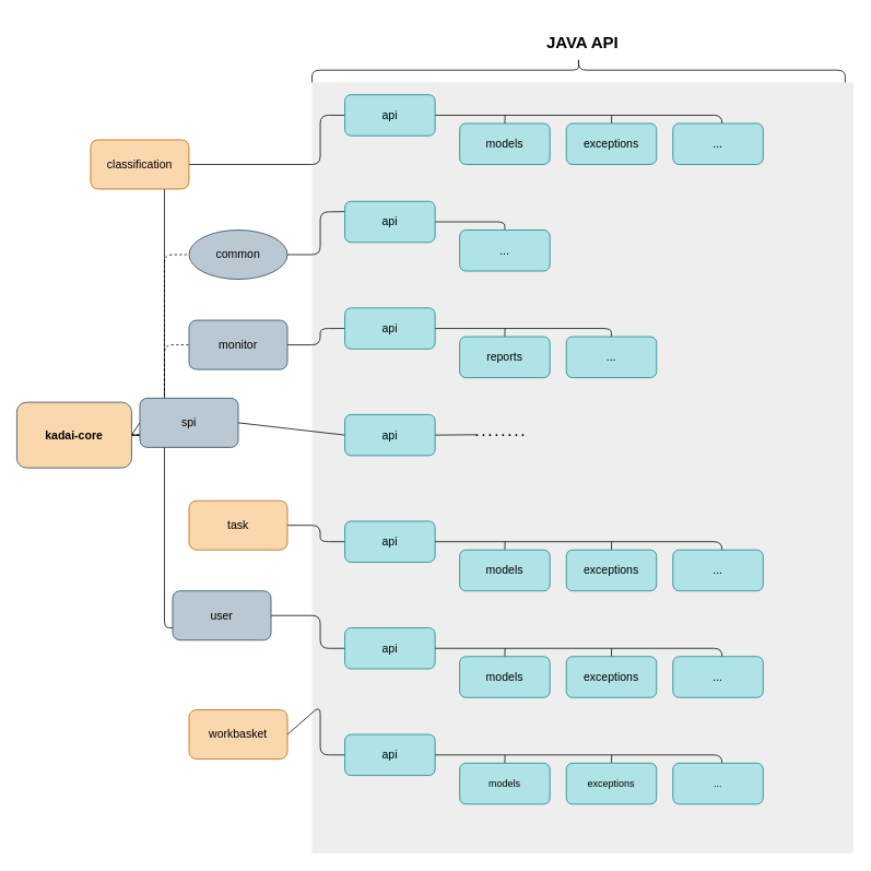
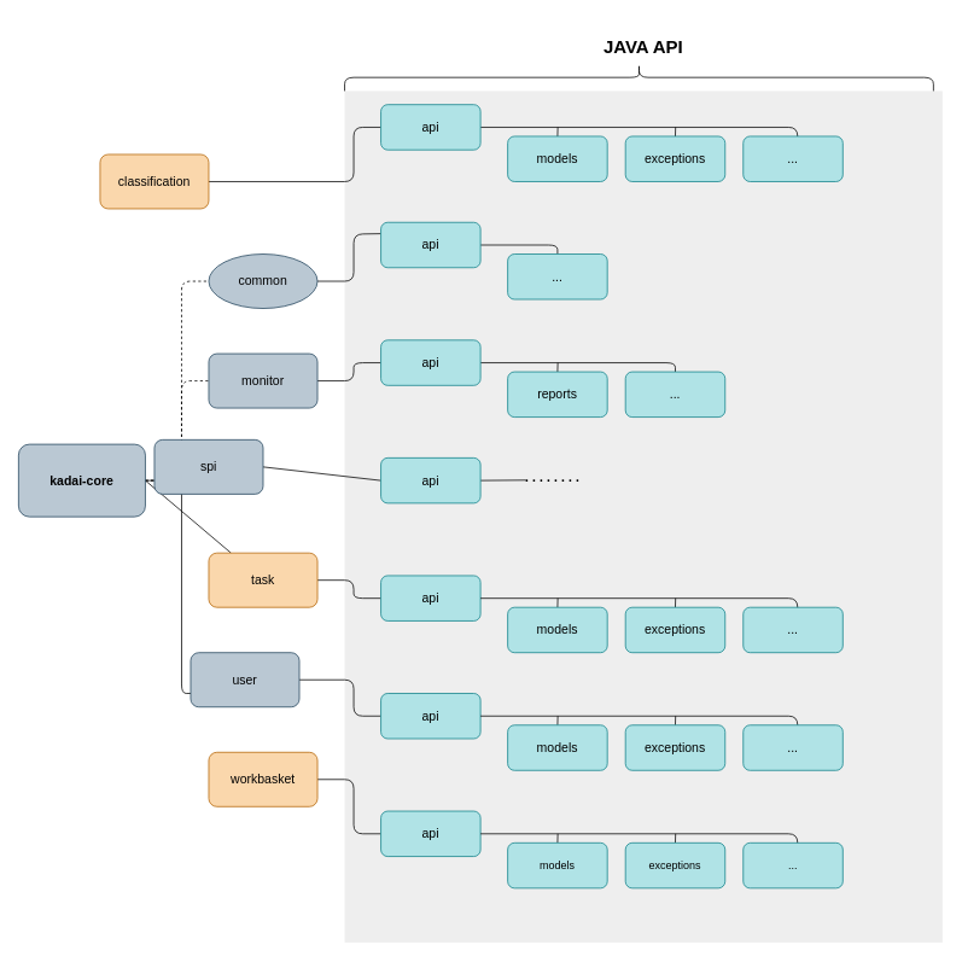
  <mxCell id="0" />
  <mxCell id="1" parent="0" />
  <mxCell id="2" value="" style="rounded=0.5;whiteSpace=wrap;html=1;fontSize=14;fillColor=#eeeeee;strokeColor=none;" vertex="1" parent="1"><mxGeometry x="380" y="100" width="660" height="940" as="geometry" /></mxCell>
- <mxCell id="3" style="edgeStyle=none;html=1;exitX=1;exitY=0.5;exitDx=0;exitDy=0;fontSize=14;endArrow=none;endFill=0;entryX=0;entryY=0.5;entryDx=0;entryDy=0;" edge="1" parent="1" source="8" target="10"><mxGeometry relative="1" as="geometry"><mxPoint x="200" y="260" as="targetPoint" /><Array as="points"><mxPoint x="200" y="530" /><mxPoint x="200" y="200" /></Array></mxGeometry></mxCell>
  <mxCell id="4" style="edgeStyle=none;html=1;exitX=1;exitY=0.5;exitDx=0;exitDy=0;entryX=0;entryY=0.5;entryDx=0;entryDy=0;fontSize=14;endArrow=none;endFill=0;dashed=1;" edge="1" parent="1" source="8" target="12"><mxGeometry relative="1" as="geometry"><Array as="points"><mxPoint x="200" y="530" /><mxPoint x="200" y="310" /></Array></mxGeometry></mxCell>
  <mxCell id="5" style="edgeStyle=none;html=1;exitX=1;exitY=0.5;exitDx=0;exitDy=0;entryX=0;entryY=0.5;entryDx=0;entryDy=0;fontSize=14;endArrow=none;endFill=0;dashed=1;" edge="1" parent="1" source="8" target="14"><mxGeometry relative="1" as="geometry"><Array as="points"><mxPoint x="200" y="530" /><mxPoint x="200" y="420" /></Array></mxGeometry></mxCell>
- <mxCell id="6" style="edgeStyle=none;html=1;exitX=1;exitY=0.5;exitDx=0;exitDy=0;entryX=0;entryY=0.5;entryDx=0;entryDy=0;fontSize=14;endArrow=none;endFill=0;" edge="1" parent="1" source="8" target="16"><mxGeometry relative="1" as="geometry" /></mxCell>
+ <mxCell id="6" style="edgeStyle=none;html=1;exitX=1;exitY=0.5;exitDx=0;exitDy=0;fontSize=14;endArrow=none;endFill=0;" edge="1" parent="1" source="8" target="18"><mxGeometry relative="1" as="geometry" /></mxCell>
  <mxCell id="7" style="edgeStyle=none;html=1;exitX=1;exitY=0.5;exitDx=0;exitDy=0;entryX=0;entryY=0.75;entryDx=0;entryDy=0;fontSize=14;endArrow=none;endFill=0;" edge="1" parent="1" source="8" target="20"><mxGeometry relative="1" as="geometry"><Array as="points"><mxPoint x="200" y="530" /><mxPoint x="200" y="765" /></Array></mxGeometry></mxCell>
- <mxCell id="8" value="&lt;font style=&quot;font-size: 14px&quot;&gt;&lt;b&gt;kadai-core&lt;/b&gt;&lt;/font&gt;" style="rounded=1;whiteSpace=wrap;html=1;fillColor=#fad7ac;strokeColor=#23445d;" vertex="1" parent="1"><mxGeometry x="20" y="490" width="140" height="80" as="geometry" /></mxCell>
+ <mxCell id="8" value="&lt;font style=&quot;font-size: 14px&quot;&gt;&lt;b&gt;kadai-core&lt;/b&gt;&lt;/font&gt;" style="rounded=1;whiteSpace=wrap;html=1;fillColor=#bac8d3;strokeColor=#23445d;" vertex="1" parent="1"><mxGeometry x="20" y="490" width="140" height="80" as="geometry" /></mxCell>
  <mxCell id="9" style="edgeStyle=none;html=1;exitX=1;exitY=0.5;exitDx=0;exitDy=0;entryX=0;entryY=0.5;entryDx=0;entryDy=0;fontSize=14;endArrow=none;endFill=0;" edge="1" parent="1" source="10" target="24"><mxGeometry relative="1" as="geometry"><Array as="points"><mxPoint x="390" y="200" /><mxPoint x="390" y="140" /></Array></mxGeometry></mxCell>
  <mxCell id="10" value="classification" style="rounded=1;whiteSpace=wrap;html=1;fillColor=#fad7ac;strokeColor=#b46504;fontSize=14;" vertex="1" parent="1"><mxGeometry x="110" y="170" width="120" height="60" as="geometry" /></mxCell>
  <mxCell id="11" style="edgeStyle=none;html=1;exitX=1;exitY=0.5;exitDx=0;exitDy=0;entryX=0;entryY=0.25;entryDx=0;entryDy=0;fontSize=14;endArrow=none;endFill=0;" edge="1" parent="1" source="12" target="26"><mxGeometry relative="1" as="geometry"><Array as="points"><mxPoint x="390" y="310" /><mxPoint x="390" y="258" /></Array></mxGeometry></mxCell>
  <mxCell id="12" value="common" style="ellipse;whiteSpace=wrap;html=1;fillColor=#bac8d3;strokeColor=#23445d;fontSize=14;" vertex="1" parent="1"><mxGeometry x="230" y="280" width="120" height="60" as="geometry" /></mxCell>
  <mxCell id="13" style="edgeStyle=none;html=1;exitX=1;exitY=0.5;exitDx=0;exitDy=0;entryX=0;entryY=0.5;entryDx=0;entryDy=0;fontSize=14;endArrow=none;endFill=0;" edge="1" parent="1" source="14" target="28"><mxGeometry relative="1" as="geometry"><Array as="points"><mxPoint x="390" y="420" /><mxPoint x="390" y="400" /></Array></mxGeometry></mxCell>
  <mxCell id="14" value="monitor" style="rounded=1;whiteSpace=wrap;html=1;fillColor=#bac8d3;strokeColor=#23445d;fontSize=14;" vertex="1" parent="1"><mxGeometry x="230" y="390" width="120" height="60" as="geometry" /></mxCell>
  <mxCell id="15" style="edgeStyle=none;html=1;exitX=1;exitY=0.5;exitDx=0;exitDy=0;entryX=0;entryY=0.5;entryDx=0;entryDy=0;fontSize=14;endArrow=none;endFill=0;" edge="1" parent="1" source="16" target="30"><mxGeometry relative="1" as="geometry" /></mxCell>
  <mxCell id="16" value="spi" style="rounded=1;whiteSpace=wrap;html=1;fillColor=#bac8d3;strokeColor=#23445d;fontSize=14;" vertex="1" parent="1"><mxGeometry x="170" y="485" width="120" height="60" as="geometry" /></mxCell>
  <mxCell id="17" style="edgeStyle=none;html=1;exitX=1;exitY=0.5;exitDx=0;exitDy=0;entryX=0;entryY=0.5;entryDx=0;entryDy=0;fontSize=14;endArrow=none;endFill=0;" edge="1" parent="1" source="18" target="31"><mxGeometry relative="1" as="geometry"><Array as="points"><mxPoint x="390" y="640" /><mxPoint x="390" y="660" /></Array></mxGeometry></mxCell>
  <mxCell id="18" value="task" style="rounded=1;whiteSpace=wrap;html=1;fillColor=#fad7ac;strokeColor=#b46504;fontSize=14;" vertex="1" parent="1"><mxGeometry x="230" y="610" width="120" height="60" as="geometry" /></mxCell>
  <mxCell id="19" style="edgeStyle=none;html=1;exitX=1;exitY=0.5;exitDx=0;exitDy=0;entryX=0;entryY=0.5;entryDx=0;entryDy=0;fontSize=14;endArrow=none;endFill=0;" edge="1" parent="1" source="20" target="32"><mxGeometry relative="1" as="geometry"><Array as="points"><mxPoint x="390" y="750" /><mxPoint x="390" y="790" /></Array></mxGeometry></mxCell>
  <mxCell id="20" value="user" style="rounded=1;whiteSpace=wrap;html=1;fillColor=#bac8d3;strokeColor=#23445d;fontSize=14;" vertex="1" parent="1"><mxGeometry x="210" y="720" width="120" height="60" as="geometry" /></mxCell>
  <mxCell id="21" style="edgeStyle=none;html=1;exitX=1;exitY=0.5;exitDx=0;exitDy=0;entryX=0;entryY=0.5;entryDx=0;entryDy=0;fontSize=14;endArrow=none;endFill=0;" edge="1" parent="1" source="22" target="33"><mxGeometry relative="1" as="geometry"><Array as="points"><mxPoint x="390" y="860" /><mxPoint x="390" y="920" /></Array></mxGeometry></mxCell>
- <mxCell id="22" value="workbasket" style="rounded=1;whiteSpace=wrap;html=1;fillColor=#fad7ac;strokeColor=#b46504;fontSize=14;" vertex="1" parent="1"><mxGeometry x="230" y="865" width="120" height="60" as="geometry" /></mxCell>
+ <mxCell id="22" value="workbasket" style="rounded=1;whiteSpace=wrap;html=1;fillColor=#fad7ac;strokeColor=#b46504;fontSize=14;" vertex="1" parent="1"><mxGeometry x="230" y="830" width="120" height="60" as="geometry" /></mxCell>
  <mxCell id="23" style="edgeStyle=none;html=1;exitX=1;exitY=0.5;exitDx=0;exitDy=0;fontSize=14;endArrow=none;endFill=0;" edge="1" parent="1" source="24"><mxGeometry relative="1" as="geometry"><mxPoint x="880" y="160" as="targetPoint" /><Array as="points"><mxPoint x="880" y="140" /></Array></mxGeometry></mxCell>
  <mxCell id="24" value="api" style="rounded=1;whiteSpace=wrap;html=1;fillColor=#b0e3e6;strokeColor=#0e8088;fontSize=14;" vertex="1" parent="1"><mxGeometry x="420" y="115" width="110" height="50" as="geometry" /></mxCell>
  <mxCell id="25" style="edgeStyle=none;html=1;exitX=1;exitY=0.5;exitDx=0;exitDy=0;fontSize=14;endArrow=none;endFill=0;entryX=0.5;entryY=0;entryDx=0;entryDy=0;" edge="1" parent="1" source="26" target="39"><mxGeometry relative="1" as="geometry"><mxPoint x="620" y="269.571" as="targetPoint" /><Array as="points"><mxPoint x="615" y="270" /></Array></mxGeometry></mxCell>
  <mxCell id="26" value="api" style="rounded=1;whiteSpace=wrap;html=1;fillColor=#b0e3e6;strokeColor=#0e8088;fontSize=14;" vertex="1" parent="1"><mxGeometry x="420" y="245" width="110" height="50" as="geometry" /></mxCell>
  <mxCell id="27" style="edgeStyle=none;html=1;exitX=1;exitY=0.5;exitDx=0;exitDy=0;entryX=0.5;entryY=0;entryDx=0;entryDy=0;fontSize=14;endArrow=none;endFill=0;" edge="1" parent="1" source="28" target="43"><mxGeometry relative="1" as="geometry"><Array as="points"><mxPoint x="745" y="400" /></Array></mxGeometry></mxCell>
  <mxCell id="28" value="api" style="rounded=1;whiteSpace=wrap;html=1;fillColor=#b0e3e6;strokeColor=#0e8088;fontSize=14;" vertex="1" parent="1"><mxGeometry x="420" y="375" width="110" height="50" as="geometry" /></mxCell>
  <mxCell id="29" style="edgeStyle=none;html=1;exitX=1;exitY=0.5;exitDx=0;exitDy=0;fontSize=14;endArrow=none;endFill=0;" edge="1" parent="1" source="30"><mxGeometry relative="1" as="geometry"><mxPoint x="580" y="529.571" as="targetPoint" /></mxGeometry></mxCell>
  <mxCell id="30" value="api" style="rounded=1;whiteSpace=wrap;html=1;fillColor=#b0e3e6;strokeColor=#0e8088;fontSize=14;" vertex="1" parent="1"><mxGeometry x="420" y="505" width="110" height="50" as="geometry" /></mxCell>
  <mxCell id="31" value="api" style="rounded=1;whiteSpace=wrap;html=1;fillColor=#b0e3e6;strokeColor=#0e8088;fontSize=14;" vertex="1" parent="1"><mxGeometry x="420" y="635" width="110" height="50" as="geometry" /></mxCell>
  <mxCell id="32" value="api" style="rounded=1;whiteSpace=wrap;html=1;fillColor=#b0e3e6;strokeColor=#0e8088;fontSize=14;" vertex="1" parent="1"><mxGeometry x="420" y="765" width="110" height="50" as="geometry" /></mxCell>
  <mxCell id="33" value="api" style="rounded=1;whiteSpace=wrap;html=1;fillColor=#b0e3e6;strokeColor=#0e8088;fontSize=14;" vertex="1" parent="1"><mxGeometry x="420" y="895" width="110" height="50" as="geometry" /></mxCell>
  <mxCell id="34" style="edgeStyle=none;html=1;exitX=0.5;exitY=0;exitDx=0;exitDy=0;fontSize=14;endArrow=none;endFill=0;" edge="1" parent="1" source="35"><mxGeometry relative="1" as="geometry"><mxPoint x="615.286" y="140" as="targetPoint" /></mxGeometry></mxCell>
  <mxCell id="35" value="models" style="rounded=1;whiteSpace=wrap;html=1;fillColor=#b0e3e6;strokeColor=#0e8088;fontSize=14;" vertex="1" parent="1"><mxGeometry x="560" y="150" width="110" height="50" as="geometry" /></mxCell>
  <mxCell id="36" style="edgeStyle=none;html=1;exitX=0.5;exitY=0;exitDx=0;exitDy=0;fontSize=14;endArrow=none;endFill=0;" edge="1" parent="1" source="37"><mxGeometry relative="1" as="geometry"><mxPoint x="745.286" y="140" as="targetPoint" /></mxGeometry></mxCell>
  <mxCell id="37" value="exceptions" style="rounded=1;whiteSpace=wrap;html=1;fillColor=#b0e3e6;strokeColor=#0e8088;fontSize=14;" vertex="1" parent="1"><mxGeometry x="690" y="150" width="110" height="50" as="geometry" /></mxCell>
  <mxCell id="38" value="..." style="rounded=1;whiteSpace=wrap;html=1;fillColor=#b0e3e6;strokeColor=#0e8088;fontSize=14;" vertex="1" parent="1"><mxGeometry x="820" y="150" width="110" height="50" as="geometry" /></mxCell>
  <mxCell id="39" value="..." style="rounded=1;whiteSpace=wrap;html=1;fillColor=#b0e3e6;strokeColor=#0e8088;fontSize=14;" vertex="1" parent="1"><mxGeometry x="560" y="280" width="110" height="50" as="geometry" /></mxCell>
  <mxCell id="40" style="edgeStyle=none;html=1;exitX=0.5;exitY=0;exitDx=0;exitDy=0;fontSize=14;endArrow=none;endFill=0;" edge="1" parent="1" source="42"><mxGeometry relative="1" as="geometry"><mxPoint x="615.286" y="409.571" as="targetPoint" /></mxGeometry></mxCell>
  <mxCell id="41" style="edgeStyle=none;html=1;exitX=0.5;exitY=0;exitDx=0;exitDy=0;fontSize=14;endArrow=none;endFill=0;" edge="1" parent="1" source="42"><mxGeometry relative="1" as="geometry"><mxPoint x="615.286" y="400" as="targetPoint" /></mxGeometry></mxCell>
  <mxCell id="42" value="reports" style="rounded=1;whiteSpace=wrap;html=1;fillColor=#b0e3e6;strokeColor=#0e8088;fontSize=14;" vertex="1" parent="1"><mxGeometry x="560" y="410" width="110" height="50" as="geometry" /></mxCell>
  <mxCell id="43" value="..." style="rounded=1;whiteSpace=wrap;html=1;fillColor=#b0e3e6;strokeColor=#0e8088;fontSize=14;" vertex="1" parent="1"><mxGeometry x="690" y="410" width="110" height="50" as="geometry" /></mxCell>
  <mxCell id="44" value="" style="endArrow=none;dashed=1;html=1;dashPattern=1 3;strokeWidth=2;fontSize=14;" edge="1" parent="1"><mxGeometry width="50" height="50" relative="1" as="geometry"><mxPoint x="580" y="530" as="sourcePoint" /><mxPoint x="640" y="530" as="targetPoint" /></mxGeometry></mxCell>
  <mxCell id="45" style="edgeStyle=none;html=1;exitX=1;exitY=0.5;exitDx=0;exitDy=0;fontSize=14;endArrow=none;endFill=0;" edge="1" parent="1"><mxGeometry relative="1" as="geometry"><mxPoint x="530" y="660" as="sourcePoint" /><mxPoint x="880" y="680" as="targetPoint" /><Array as="points"><mxPoint x="880" y="660" /></Array></mxGeometry></mxCell>
  <mxCell id="46" style="edgeStyle=none;html=1;exitX=0.5;exitY=0;exitDx=0;exitDy=0;fontSize=14;endArrow=none;endFill=0;" edge="1" parent="1" source="47"><mxGeometry relative="1" as="geometry"><mxPoint x="615.286" y="660" as="targetPoint" /></mxGeometry></mxCell>
  <mxCell id="47" value="models" style="rounded=1;whiteSpace=wrap;html=1;fillColor=#b0e3e6;strokeColor=#0e8088;fontSize=14;" vertex="1" parent="1"><mxGeometry x="560" y="670" width="110" height="50" as="geometry" /></mxCell>
  <mxCell id="48" style="edgeStyle=none;html=1;exitX=0.5;exitY=0;exitDx=0;exitDy=0;fontSize=14;endArrow=none;endFill=0;" edge="1" parent="1" source="49"><mxGeometry relative="1" as="geometry"><mxPoint x="745.286" y="660" as="targetPoint" /></mxGeometry></mxCell>
  <mxCell id="49" value="exceptions" style="rounded=1;whiteSpace=wrap;html=1;fillColor=#b0e3e6;strokeColor=#0e8088;fontSize=14;" vertex="1" parent="1"><mxGeometry x="690" y="670" width="110" height="50" as="geometry" /></mxCell>
  <mxCell id="50" value="..." style="rounded=1;whiteSpace=wrap;html=1;fillColor=#b0e3e6;strokeColor=#0e8088;fontSize=14;" vertex="1" parent="1"><mxGeometry x="820" y="670" width="110" height="50" as="geometry" /></mxCell>
  <mxCell id="51" style="edgeStyle=none;html=1;exitX=1;exitY=0.5;exitDx=0;exitDy=0;fontSize=14;endArrow=none;endFill=0;" edge="1" parent="1"><mxGeometry relative="1" as="geometry"><mxPoint x="530" y="790" as="sourcePoint" /><mxPoint x="880" y="810" as="targetPoint" /><Array as="points"><mxPoint x="880" y="790" /></Array></mxGeometry></mxCell>
  <mxCell id="52" style="edgeStyle=none;html=1;exitX=0.5;exitY=0;exitDx=0;exitDy=0;fontSize=14;endArrow=none;endFill=0;" edge="1" parent="1" source="53"><mxGeometry relative="1" as="geometry"><mxPoint x="615.286" y="790" as="targetPoint" /></mxGeometry></mxCell>
  <mxCell id="53" value="models" style="rounded=1;whiteSpace=wrap;html=1;fillColor=#b0e3e6;strokeColor=#0e8088;fontSize=14;" vertex="1" parent="1"><mxGeometry x="560" y="800" width="110" height="50" as="geometry" /></mxCell>
  <mxCell id="54" style="edgeStyle=none;html=1;exitX=0.5;exitY=0;exitDx=0;exitDy=0;fontSize=14;endArrow=none;endFill=0;" edge="1" parent="1" source="55"><mxGeometry relative="1" as="geometry"><mxPoint x="745.286" y="790" as="targetPoint" /></mxGeometry></mxCell>
  <mxCell id="55" value="exceptions" style="rounded=1;whiteSpace=wrap;html=1;fillColor=#b0e3e6;strokeColor=#0e8088;fontSize=14;" vertex="1" parent="1"><mxGeometry x="690" y="800" width="110" height="50" as="geometry" /></mxCell>
  <mxCell id="56" value="..." style="rounded=1;whiteSpace=wrap;html=1;fillColor=#b0e3e6;strokeColor=#0e8088;fontSize=14;" vertex="1" parent="1"><mxGeometry x="820" y="800" width="110" height="50" as="geometry" /></mxCell>
  <mxCell id="57" style="edgeStyle=none;html=1;exitX=1;exitY=0.5;exitDx=0;exitDy=0;fontSize=14;endArrow=none;endFill=0;" edge="1" parent="1"><mxGeometry relative="1" as="geometry"><mxPoint x="530" y="920" as="sourcePoint" /><mxPoint x="880" y="940" as="targetPoint" /><Array as="points"><mxPoint x="880" y="920" /></Array></mxGeometry></mxCell>
  <mxCell id="58" style="edgeStyle=none;html=1;exitX=0.5;exitY=0;exitDx=0;exitDy=0;fontSize=14;endArrow=none;endFill=0;" edge="1" parent="1" source="59"><mxGeometry relative="1" as="geometry"><mxPoint x="615.286" y="920" as="targetPoint" /></mxGeometry></mxCell>
  <mxCell id="59" value="models" style="rounded=1;whiteSpace=wrap;html=1;fillColor=#b0e3e6;strokeColor=#0e8088;" vertex="1" parent="1"><mxGeometry x="560" y="930" width="110" height="50" as="geometry" /></mxCell>
  <mxCell id="60" style="edgeStyle=none;html=1;exitX=0.5;exitY=0;exitDx=0;exitDy=0;fontSize=14;endArrow=none;endFill=0;" edge="1" parent="1" source="61"><mxGeometry relative="1" as="geometry"><mxPoint x="745.286" y="920" as="targetPoint" /></mxGeometry></mxCell>
  <mxCell id="61" value="exceptions" style="rounded=1;whiteSpace=wrap;html=1;fillColor=#b0e3e6;strokeColor=#0e8088;" vertex="1" parent="1"><mxGeometry x="690" y="930" width="110" height="50" as="geometry" /></mxCell>
  <mxCell id="62" value="..." style="rounded=1;whiteSpace=wrap;html=1;fillColor=#b0e3e6;strokeColor=#0e8088;" vertex="1" parent="1"><mxGeometry x="820" y="930" width="110" height="50" as="geometry" /></mxCell>
  <mxCell id="63" value="" style="shape=curlyBracket;whiteSpace=wrap;html=1;rounded=1;fontSize=14;direction=south;" vertex="1" parent="1"><mxGeometry x="380" y="70" width="650" height="30" as="geometry" /></mxCell>
  <mxCell id="64" value="&lt;font style=&quot;font-size: 20px&quot;&gt;&lt;b&gt;JAVA API&lt;/b&gt;&lt;/font&gt;" style="rounded=0;whiteSpace=wrap;html=1;fontSize=14;fillColor=none;strokeColor=none;" vertex="1" parent="1"><mxGeometry x="605" y="20" width="210" height="60" as="geometry" /></mxCell>
